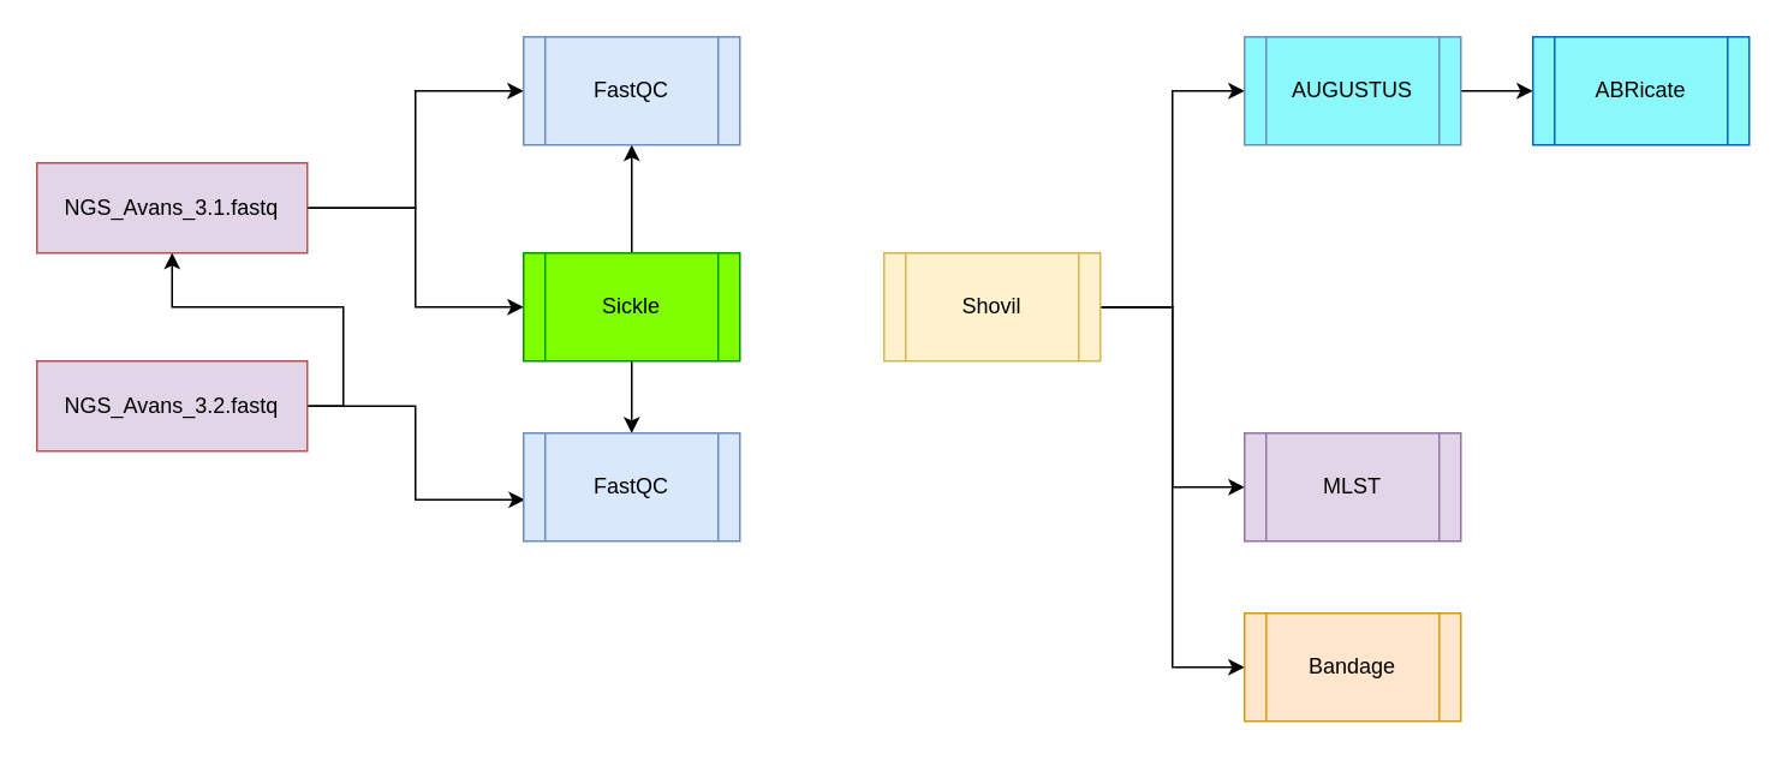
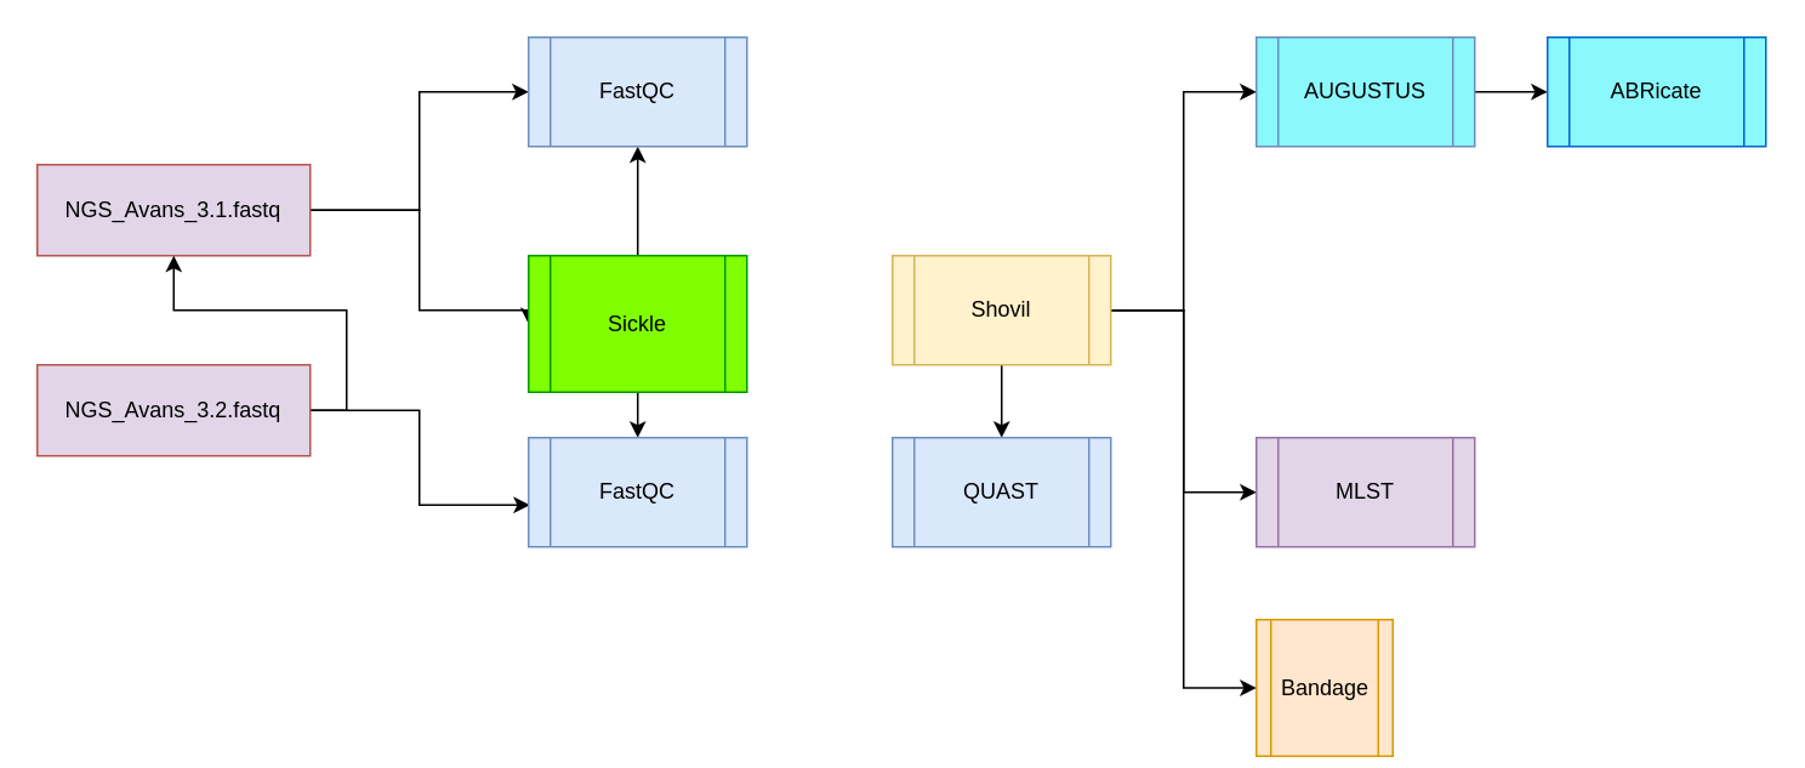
  <mxCell id="0" />
  <mxCell id="1" parent="0" />
  <mxCell id="2" style="edgeStyle=orthogonalEdgeStyle;rounded=0;orthogonalLoop=1;jettySize=auto;html=1;exitX=1;exitY=0.5;exitDx=0;exitDy=0;entryX=0;entryY=0.5;entryDx=0;entryDy=0;" edge="1" parent="1" source="4" target="10"><mxGeometry relative="1" as="geometry"><Array as="points"><mxPoint x="230" y="115" /><mxPoint x="230" y="170" /></Array></mxGeometry></mxCell>
  <mxCell id="3" style="edgeStyle=orthogonalEdgeStyle;rounded=0;orthogonalLoop=1;jettySize=auto;html=1;entryX=0;entryY=0.5;entryDx=0;entryDy=0;" edge="1" parent="1" source="4" target="12"><mxGeometry relative="1" as="geometry" /></mxCell>
  <mxCell id="4" value="NGS_Avans_3.1.fastq" style="rounded=0;whiteSpace=wrap;html=1;fillColor=#e1d5e7;strokeColor=#B85450;" vertex="1" parent="1"><mxGeometry x="20" y="90" width="150" height="50" as="geometry" /></mxCell>
  <mxCell id="5" style="edgeStyle=orthogonalEdgeStyle;rounded=0;orthogonalLoop=1;jettySize=auto;html=1;exitX=1;exitY=0.5;exitDx=0;exitDy=0;" edge="1" parent="1" source="7" target="4"><mxGeometry relative="1" as="geometry" /></mxCell>
  <mxCell id="6" style="edgeStyle=orthogonalEdgeStyle;rounded=0;orthogonalLoop=1;jettySize=auto;html=1;entryX=0.006;entryY=0.617;entryDx=0;entryDy=0;entryPerimeter=0;" edge="1" parent="1" source="7" target="11"><mxGeometry relative="1" as="geometry" /></mxCell>
  <mxCell id="7" value="NGS_Avans_3.2.fastq" style="rounded=0;whiteSpace=wrap;html=1;fillColor=#e1d5e7;strokeColor=#B85450;" vertex="1" parent="1"><mxGeometry x="20" y="200" width="150" height="50" as="geometry" /></mxCell>
  <mxCell id="8" style="edgeStyle=orthogonalEdgeStyle;rounded=0;orthogonalLoop=1;jettySize=auto;html=1;entryX=0.5;entryY=1;entryDx=0;entryDy=0;" edge="1" parent="1" source="10" target="12"><mxGeometry relative="1" as="geometry" /></mxCell>
  <mxCell id="9" style="edgeStyle=orthogonalEdgeStyle;rounded=0;orthogonalLoop=1;jettySize=auto;html=1;entryX=0.5;entryY=0;entryDx=0;entryDy=0;" edge="1" parent="1" source="10" target="11"><mxGeometry relative="1" as="geometry" /></mxCell>
- <mxCell id="10" value="Sickle" style="shape=process;whiteSpace=wrap;html=1;backgroundOutline=1;strokeColor=#009900;fillColor=#80FF00;" vertex="1" parent="1"><mxGeometry x="290" y="140" width="120" height="60" as="geometry" /></mxCell>
+ <mxCell id="10" value="Sickle" style="shape=process;whiteSpace=wrap;html=1;backgroundOutline=1;strokeColor=#009900;fillColor=#80FF00;" vertex="1" parent="1"><mxGeometry x="290" y="140" width="120" height="75" as="geometry" /></mxCell>
  <mxCell id="11" value="FastQC" style="shape=process;whiteSpace=wrap;html=1;backgroundOutline=1;fillColor=#dae8fc;strokeColor=#6c8ebf;" vertex="1" parent="1"><mxGeometry x="290" y="240" width="120" height="60" as="geometry" /></mxCell>
  <mxCell id="12" value="FastQC" style="shape=process;whiteSpace=wrap;html=1;backgroundOutline=1;fillColor=#dae8fc;strokeColor=#6c8ebf;" vertex="1" parent="1"><mxGeometry x="290" y="20" width="120" height="60" as="geometry" /></mxCell>
  <mxCell id="13" style="edgeStyle=orthogonalEdgeStyle;rounded=0;orthogonalLoop=1;jettySize=auto;html=1;exitX=1;exitY=0.5;exitDx=0;exitDy=0;entryX=0;entryY=0.5;entryDx=0;entryDy=0;" edge="1" parent="1" source="17" target="19"><mxGeometry relative="1" as="geometry" /></mxCell>
+ <mxCell id="14" style="edgeStyle=orthogonalEdgeStyle;rounded=0;orthogonalLoop=1;jettySize=auto;html=1;entryX=0.5;entryY=0;entryDx=0;entryDy=0;" edge="1" parent="1" source="17" target="20"><mxGeometry relative="1" as="geometry" /></mxCell>
  <mxCell id="15" style="edgeStyle=orthogonalEdgeStyle;rounded=0;orthogonalLoop=1;jettySize=auto;html=1;entryX=0;entryY=0.5;entryDx=0;entryDy=0;" edge="1" parent="1" source="17" target="22"><mxGeometry relative="1" as="geometry" /></mxCell>
  <mxCell id="16" style="edgeStyle=orthogonalEdgeStyle;rounded=0;orthogonalLoop=1;jettySize=auto;html=1;entryX=0;entryY=0.5;entryDx=0;entryDy=0;" edge="1" parent="1" source="17" target="23"><mxGeometry relative="1" as="geometry" /></mxCell>
  <mxCell id="17" value="Shovil" style="shape=process;whiteSpace=wrap;html=1;backgroundOutline=1;strokeColor=#d6b656;fillColor=#fff2cc;" vertex="1" parent="1"><mxGeometry x="490" y="140" width="120" height="60" as="geometry" /></mxCell>
  <mxCell id="18" style="edgeStyle=orthogonalEdgeStyle;rounded=0;orthogonalLoop=1;jettySize=auto;html=1;entryX=0;entryY=0.5;entryDx=0;entryDy=0;" edge="1" parent="1" source="19" target="21"><mxGeometry relative="1" as="geometry" /></mxCell>
  <mxCell id="19" value="AUGUSTUS" style="shape=process;whiteSpace=wrap;html=1;backgroundOutline=1;strokeColor=#6c8ebf;fillColor=#8BF8FC;" vertex="1" parent="1"><mxGeometry x="690" y="20" width="120" height="60" as="geometry" /></mxCell>
+ <mxCell id="20" value="QUAST" style="shape=process;whiteSpace=wrap;html=1;backgroundOutline=1;fillColor=#dae8fc;strokeColor=#6c8ebf;" vertex="1" parent="1"><mxGeometry x="490" y="240" width="120" height="60" as="geometry" /></mxCell>
  <mxCell id="21" value="ABRicate" style="shape=process;whiteSpace=wrap;html=1;backgroundOutline=1;strokeColor=#0066CC;fillColor=#8BF8FC;" vertex="1" parent="1"><mxGeometry x="850" y="20" width="120" height="60" as="geometry" /></mxCell>
  <mxCell id="22" value="MLST" style="shape=process;whiteSpace=wrap;html=1;backgroundOutline=1;strokeColor=#9673a6;fillColor=#e1d5e7;" vertex="1" parent="1"><mxGeometry x="690" y="240" width="120" height="60" as="geometry" /></mxCell>
- <mxCell id="23" value="Bandage" style="shape=process;whiteSpace=wrap;html=1;backgroundOutline=1;strokeColor=#d79b00;fillColor=#ffe6cc;" vertex="1" parent="1"><mxGeometry x="690" y="340" width="120" height="60" as="geometry" /></mxCell>
+ <mxCell id="23" value="Bandage" style="shape=process;whiteSpace=wrap;html=1;backgroundOutline=1;strokeColor=#d79b00;fillColor=#ffe6cc;" vertex="1" parent="1"><mxGeometry x="690" y="340" width="75" height="75" as="geometry" /></mxCell>
